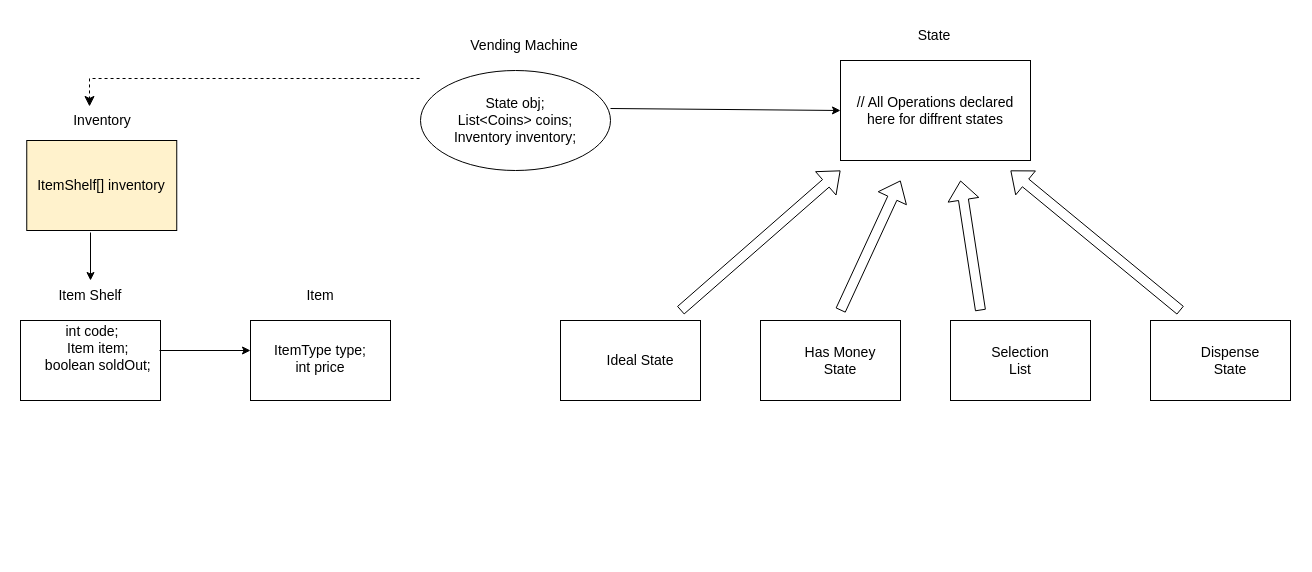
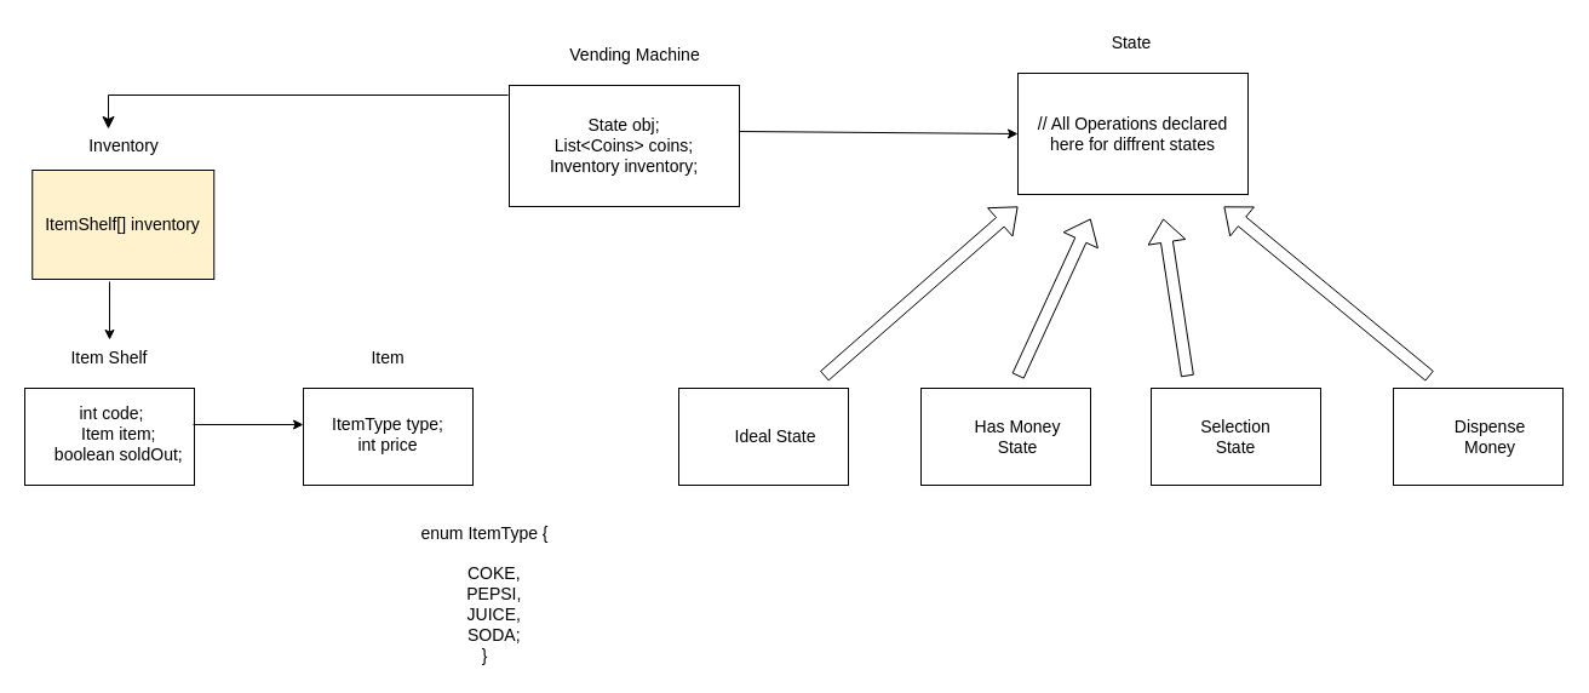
  <mxCell id="0" />
  <mxCell id="1" parent="0" />
- <mxCell id="2" value="&lt;font style=&quot;font-size: 14px;&quot;&gt;State obj;&lt;/font&gt;&lt;div&gt;&lt;font style=&quot;font-size: 14px;&quot;&gt;List&amp;lt;Coins&amp;gt; coins;&lt;/font&gt;&lt;/div&gt;&lt;div&gt;&lt;font style=&quot;font-size: 14px;&quot;&gt;Inventory inventory;&lt;/font&gt;&lt;/div&gt;" style="ellipse;whiteSpace=wrap;html=1;" vertex="1" parent="1"><mxGeometry x="420" y="70" width="190" height="100" as="geometry" /></mxCell>
+ <mxCell id="2" value="&lt;font style=&quot;font-size: 14px;&quot;&gt;State obj;&lt;/font&gt;&lt;div&gt;&lt;font style=&quot;font-size: 14px;&quot;&gt;List&amp;lt;Coins&amp;gt; coins;&lt;/font&gt;&lt;/div&gt;&lt;div&gt;&lt;font style=&quot;font-size: 14px;&quot;&gt;Inventory inventory;&lt;/font&gt;&lt;/div&gt;" style="rounded=0;whiteSpace=wrap;html=1;" vertex="1" parent="1"><mxGeometry x="420" y="70" width="190" height="100" as="geometry" /></mxCell>
  <mxCell id="3" value="&lt;font style=&quot;font-size: 14px;&quot;&gt;Vending Machine&lt;/font&gt;" style="text;html=1;align=center;verticalAlign=middle;whiteSpace=wrap;rounded=0;" vertex="1" parent="1"><mxGeometry x="460" y="30" width="127.5" height="30" as="geometry" /></mxCell>
  <mxCell id="4" value="&lt;font style=&quot;font-size: 14px;&quot;&gt;// All Operations declared here for diffrent states&lt;/font&gt;" style="rounded=0;whiteSpace=wrap;html=1;" vertex="1" parent="1"><mxGeometry x="840" y="60" width="190" height="100" as="geometry" /></mxCell>
  <mxCell id="5" value="&lt;span style=&quot;font-size: 14px;&quot;&gt;State&lt;/span&gt;" style="text;html=1;align=center;verticalAlign=middle;whiteSpace=wrap;rounded=0;" vertex="1" parent="1"><mxGeometry x="870" y="20" width="127.5" height="30" as="geometry" /></mxCell>
  <mxCell id="6" value="" style="rounded=0;whiteSpace=wrap;html=1;" vertex="1" parent="1"><mxGeometry x="560" y="320" width="140" height="80" as="geometry" /></mxCell>
  <mxCell id="7" value="&lt;font style=&quot;font-size: 14px;&quot;&gt;Ideal State&lt;/font&gt;" style="text;html=1;align=center;verticalAlign=middle;whiteSpace=wrap;rounded=0;" vertex="1" parent="1"><mxGeometry x="600" y="345" width="80" height="30" as="geometry" /></mxCell>
  <mxCell id="8" value="" style="rounded=0;whiteSpace=wrap;html=1;" vertex="1" parent="1"><mxGeometry x="760" y="320" width="140" height="80" as="geometry" /></mxCell>
  <mxCell id="9" value="&lt;font style=&quot;font-size: 14px;&quot;&gt;Has Money State&lt;/font&gt;" style="text;html=1;align=center;verticalAlign=middle;whiteSpace=wrap;rounded=0;" vertex="1" parent="1"><mxGeometry x="800" y="345" width="80" height="30" as="geometry" /></mxCell>
  <mxCell id="10" value="" style="rounded=0;whiteSpace=wrap;html=1;" vertex="1" parent="1"><mxGeometry x="950" y="320" width="140" height="80" as="geometry" /></mxCell>
- <mxCell id="11" value="&lt;font style=&quot;font-size: 14px;&quot;&gt;Selection List&lt;/font&gt;" style="text;html=1;align=center;verticalAlign=middle;whiteSpace=wrap;rounded=0;" vertex="1" parent="1"><mxGeometry x="980" y="345" width="80" height="30" as="geometry" /></mxCell>
+ <mxCell id="11" value="&lt;font style=&quot;font-size: 14px;&quot;&gt;Selection State&lt;/font&gt;" style="text;html=1;align=center;verticalAlign=middle;whiteSpace=wrap;rounded=0;" vertex="1" parent="1"><mxGeometry x="980" y="345" width="80" height="30" as="geometry" /></mxCell>
  <mxCell id="12" value="" style="rounded=0;whiteSpace=wrap;html=1;" vertex="1" parent="1"><mxGeometry x="1150" y="320" width="140" height="80" as="geometry" /></mxCell>
- <mxCell id="13" value="&lt;span style=&quot;font-size: 14px;&quot;&gt;Dispense State&lt;/span&gt;" style="text;html=1;align=center;verticalAlign=middle;whiteSpace=wrap;rounded=0;" vertex="1" parent="1"><mxGeometry x="1190" y="345" width="80" height="30" as="geometry" /></mxCell>
+ <mxCell id="13" value="&lt;span style=&quot;font-size: 14px;&quot;&gt;Dispense Money&lt;/span&gt;" style="text;html=1;align=center;verticalAlign=middle;whiteSpace=wrap;rounded=0;" vertex="1" parent="1"><mxGeometry x="1190" y="345" width="80" height="30" as="geometry" /></mxCell>
  <mxCell id="14" value="" style="shape=flexArrow;endArrow=classic;html=1;rounded=0;" edge="1" parent="1"><mxGeometry width="50" height="50" relative="1" as="geometry"><mxPoint x="680" y="310" as="sourcePoint" /><mxPoint x="840" y="170" as="targetPoint" /></mxGeometry></mxCell>
  <mxCell id="15" value="" style="shape=flexArrow;endArrow=classic;html=1;rounded=0;" edge="1" parent="1"><mxGeometry width="50" height="50" relative="1" as="geometry"><mxPoint x="1180" y="310" as="sourcePoint" /><mxPoint x="1010" y="170" as="targetPoint" /></mxGeometry></mxCell>
  <mxCell id="16" value="" style="shape=flexArrow;endArrow=classic;html=1;rounded=0;" edge="1" parent="1"><mxGeometry width="50" height="50" relative="1" as="geometry"><mxPoint x="840" y="310" as="sourcePoint" /><mxPoint x="900" y="180" as="targetPoint" /></mxGeometry></mxCell>
  <mxCell id="17" value="" style="shape=flexArrow;endArrow=classic;html=1;rounded=0;" edge="1" parent="1"><mxGeometry width="50" height="50" relative="1" as="geometry"><mxPoint x="980" y="310" as="sourcePoint" /><mxPoint x="960" y="180" as="targetPoint" /></mxGeometry></mxCell>
  <mxCell id="18" value="" style="endArrow=classic;html=1;rounded=0;exitX=1;exitY=0.38;exitDx=0;exitDy=0;exitPerimeter=0;entryX=0;entryY=0.5;entryDx=0;entryDy=0;" edge="1" parent="1" source="2" target="4"><mxGeometry width="50" height="50" relative="1" as="geometry"><mxPoint x="660" y="320" as="sourcePoint" /><mxPoint x="710" y="270" as="targetPoint" /></mxGeometry></mxCell>
+ <mxCell id="19" value="&lt;pre lang=&quot;java&quot; class=&quot;code highlight&quot;&gt;&lt;font style=&quot;font-size: 14px;&quot; face=&quot;Helvetica&quot;&gt;&lt;span class=&quot;hljs-keyword&quot;&gt;enum&lt;/span&gt;&lt;span class=&quot;&quot;&gt; &lt;/span&gt;&lt;span class=&quot;hljs-title.class&quot;&gt;ItemType&lt;/span&gt;&lt;span class=&quot;&quot;&gt; {&lt;/span&gt;&lt;br/&gt;&lt;br/&gt;&lt;span class=&quot;&quot;&gt;    COKE,&lt;/span&gt;&lt;br/&gt;&lt;span class=&quot;&quot;&gt;    PEPSI,&lt;/span&gt;&lt;br/&gt;&lt;span class=&quot;&quot;&gt;    JUICE,&lt;/span&gt;&lt;br/&gt;&lt;span class=&quot;&quot;&gt;    SODA;&lt;/span&gt;&lt;br/&gt;&lt;span class=&quot;&quot;&gt;}&lt;/span&gt;&lt;/font&gt;&lt;br/&gt;&lt;/pre&gt;" style="text;html=1;align=center;verticalAlign=middle;whiteSpace=wrap;rounded=0;" vertex="1" parent="1"><mxGeometry x="340" y="430" width="120" height="120" as="geometry" /></mxCell>
  <mxCell id="20" value="" style="rounded=0;whiteSpace=wrap;html=1;" vertex="1" parent="1"><mxGeometry x="250" y="320" width="140" height="80" as="geometry" /></mxCell>
  <mxCell id="21" value="&lt;span style=&quot;font-size: 14px;&quot;&gt;ItemType type;&lt;/span&gt;&lt;div&gt;&lt;span style=&quot;font-size: 14px;&quot;&gt;int price&lt;/span&gt;&lt;/div&gt;" style="text;html=1;align=center;verticalAlign=middle;whiteSpace=wrap;rounded=0;" vertex="1" parent="1"><mxGeometry x="270" y="340" width="100" height="35" as="geometry" /></mxCell>
  <mxCell id="22" value="&lt;span style=&quot;font-size: 14px;&quot;&gt;Item&lt;/span&gt;" style="text;html=1;align=center;verticalAlign=middle;whiteSpace=wrap;rounded=0;" vertex="1" parent="1"><mxGeometry x="256.25" y="280" width="127.5" height="30" as="geometry" /></mxCell>
  <mxCell id="23" value="" style="rounded=0;whiteSpace=wrap;html=1;" vertex="1" parent="1"><mxGeometry x="20" y="320" width="140" height="80" as="geometry" /></mxCell>
- <mxCell id="24" value="&lt;pre lang=&quot;java&quot; class=&quot;code highlight&quot;&gt;&lt;font style=&quot;font-size: 14px;&quot; face=&quot;Helvetica&quot;&gt;&lt;span class=&quot;&quot;&gt; &lt;/span&gt;&lt;span class=&quot;hljs-type&quot;&gt;int&lt;/span&gt;&lt;span class=&quot;&quot;&gt; code;&lt;/span&gt;&lt;br&gt;&lt;span class=&quot;&quot;&gt;    Item item;&lt;/span&gt;&lt;br&gt;&lt;span class=&quot;&quot;&gt;    &lt;/span&gt;&lt;span class=&quot;hljs-type&quot;&gt;boolean&lt;/span&gt;&lt;span class=&quot;&quot;&gt; soldOut;&lt;/span&gt;&lt;/font&gt;&lt;br&gt;&lt;/pre&gt;" style="text;html=1;align=center;verticalAlign=middle;whiteSpace=wrap;rounded=0;" vertex="1" parent="1"><mxGeometry x="40" y="330" width="100" height="35" as="geometry" /></mxCell>
+ <mxCell id="24" value="&lt;pre lang=&quot;java&quot; class=&quot;code highlight&quot;&gt;&lt;font style=&quot;font-size: 14px;&quot; face=&quot;Helvetica&quot;&gt;&lt;span class=&quot;&quot;&gt; &lt;/span&gt;&lt;span class=&quot;hljs-type&quot;&gt;int&lt;/span&gt;&lt;span class=&quot;&quot;&gt; code;&lt;/span&gt;&lt;br&gt;&lt;span class=&quot;&quot;&gt;    Item item;&lt;/span&gt;&lt;br&gt;&lt;span class=&quot;&quot;&gt;    &lt;/span&gt;&lt;span class=&quot;hljs-type&quot;&gt;boolean&lt;/span&gt;&lt;span class=&quot;&quot;&gt; soldOut;&lt;/span&gt;&lt;/font&gt;&lt;br&gt;&lt;/pre&gt;" style="text;html=1;align=center;verticalAlign=middle;whiteSpace=wrap;rounded=0;" vertex="1" parent="1"><mxGeometry x="40" y="340" width="100" height="35" as="geometry" /></mxCell>
  <mxCell id="25" value="&lt;span style=&quot;font-size: 14px;&quot;&gt;Item Shelf&lt;/span&gt;" style="text;html=1;align=center;verticalAlign=middle;whiteSpace=wrap;rounded=0;" vertex="1" parent="1"><mxGeometry x="26.25" y="280" width="127.5" height="30" as="geometry" /></mxCell>
  <mxCell id="26" value="" style="endArrow=classic;html=1;rounded=0;exitX=0.993;exitY=0.375;exitDx=0;exitDy=0;exitPerimeter=0;entryX=0;entryY=0.375;entryDx=0;entryDy=0;entryPerimeter=0;" edge="1" parent="1" source="23" target="20"><mxGeometry width="50" height="50" relative="1" as="geometry"><mxPoint x="480" y="330" as="sourcePoint" /><mxPoint x="530" y="280" as="targetPoint" /></mxGeometry></mxCell>
  <mxCell id="27" value="&lt;code&gt;&lt;font style=&quot;font-size: 14px;&quot; face=&quot;Helvetica&quot;&gt;ItemShelf[] inventory&lt;/font&gt;&lt;/code&gt;" style="rounded=0;whiteSpace=wrap;html=1;fillColor=#fff2cc;" vertex="1" parent="1"><mxGeometry x="26.25" y="140" width="150" height="90" as="geometry" /></mxCell>
  <mxCell id="28" value="&lt;span style=&quot;font-size: 14px;&quot;&gt;Inventory&lt;/span&gt;" style="text;html=1;align=center;verticalAlign=middle;whiteSpace=wrap;rounded=0;" vertex="1" parent="1"><mxGeometry x="37.5" y="105" width="127.5" height="30" as="geometry" /></mxCell>
- <mxCell id="29" value="" style="edgeStyle=segmentEdgeStyle;endArrow=classic;html=1;curved=0;rounded=0;endSize=8;startSize=8;exitX=-0.005;exitY=0.08;exitDx=0;exitDy=0;exitPerimeter=0;entryX=0.404;entryY=0.033;entryDx=0;entryDy=0;entryPerimeter=0;dashed=1;" edge="1" parent="1" source="2" target="28"><mxGeometry width="50" height="50" relative="1" as="geometry"><mxPoint x="480" y="330" as="sourcePoint" /><mxPoint y="100" as="targetPoint" x="90" /></mxGeometry></mxCell>
+ <mxCell id="29" value="" style="edgeStyle=segmentEdgeStyle;endArrow=classic;html=1;curved=0;rounded=0;endSize=8;startSize=8;exitX=-0.005;exitY=0.08;exitDx=0;exitDy=0;exitPerimeter=0;entryX=0.404;entryY=0.033;entryDx=0;entryDy=0;entryPerimeter=0;" edge="1" parent="1" source="2" target="28"><mxGeometry width="50" height="50" relative="1" as="geometry"><mxPoint x="480" y="330" as="sourcePoint" /><mxPoint y="100" as="targetPoint" x="90" /></mxGeometry></mxCell>
  <mxCell id="30" value="" style="endArrow=classic;html=1;rounded=0;entryX=0.5;entryY=0;entryDx=0;entryDy=0;" edge="1" parent="1" target="25"><mxGeometry width="50" height="50" relative="1" as="geometry"><mxPoint y="232" as="sourcePoint" x="90" /><mxPoint x="530" y="280" as="targetPoint" /></mxGeometry></mxCell>
